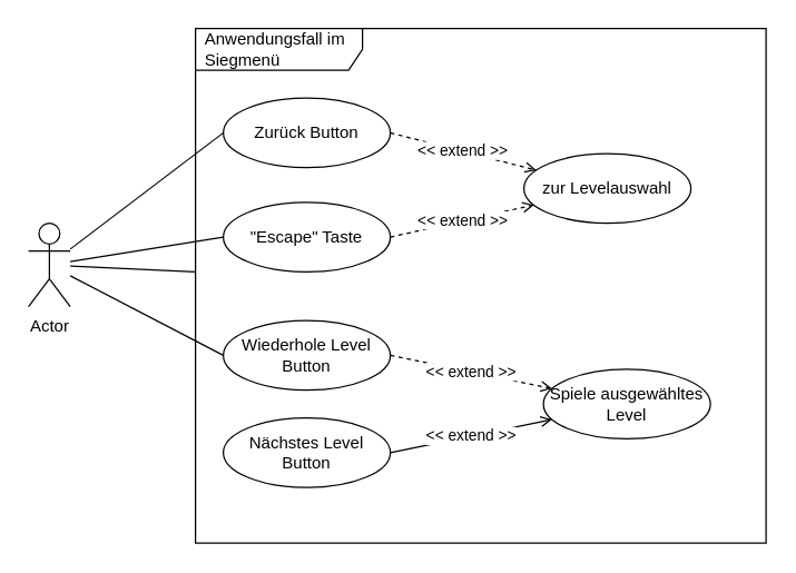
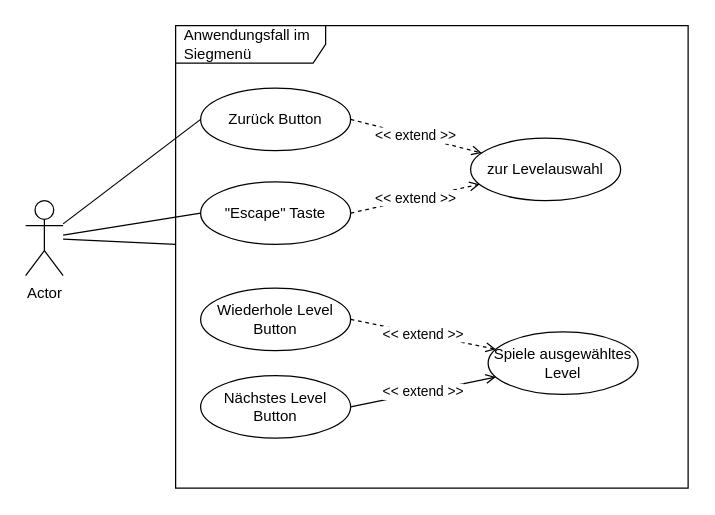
  <mxCell id="0" />
  <mxCell id="1" parent="0" />
  <mxCell id="2" value="Actor" style="shape=umlActor;verticalLabelPosition=bottom;verticalAlign=top;html=1;outlineConnect=0;" vertex="1" parent="1"><mxGeometry x="20" y="160" width="30" height="60" as="geometry" /></mxCell>
  <mxCell id="3" value="Anwendungsfall im Siegmenü" style="shape=umlFrame;whiteSpace=wrap;html=1;width=120;height=30;boundedLbl=1;verticalAlign=middle;align=left;spacingLeft=5;" vertex="1" parent="1"><mxGeometry x="140" y="20" width="410" height="370" as="geometry" /></mxCell>
  <mxCell id="4" value="Zurück Button" style="ellipse;whiteSpace=wrap;html=1;" vertex="1" parent="1"><mxGeometry x="160" y="70" width="120" height="50" as="geometry" /></mxCell>
  <mxCell id="5" value="zur Levelauswahl" style="ellipse;whiteSpace=wrap;html=1;" vertex="1" parent="1"><mxGeometry x="376" y="110" width="120" height="50" as="geometry" /></mxCell>
  <mxCell id="6" value="&quot;Escape&quot; Taste" style="ellipse;whiteSpace=wrap;html=1;" vertex="1" parent="1"><mxGeometry x="160" y="145" width="120" height="50" as="geometry" /></mxCell>
  <mxCell id="7" value="&amp;lt;&amp;lt; extend &amp;gt;&amp;gt;" style="endArrow=open;dashed=1;html=1;rounded=0;endFill=0;exitX=1;exitY=0.5;exitDx=0;exitDy=0;" edge="1" parent="1" source="4" target="5"><mxGeometry width="50" height="50" relative="1" as="geometry"><mxPoint x="316" y="285" as="sourcePoint" /><mxPoint x="492.805" y="323.436" as="targetPoint" /></mxGeometry></mxCell>
  <mxCell id="8" value="&amp;lt;&amp;lt; extend &amp;gt;&amp;gt;" style="endArrow=open;dashed=1;html=1;rounded=0;endFill=0;exitX=1;exitY=0.5;exitDx=0;exitDy=0;" edge="1" parent="1" source="6" target="5"><mxGeometry width="50" height="50" relative="1" as="geometry"><mxPoint x="290" y="105" as="sourcePoint" /><mxPoint x="394.901" y="131.898" as="targetPoint" /></mxGeometry></mxCell>
  <mxCell id="9" value="Wiederhole Level Button" style="ellipse;whiteSpace=wrap;html=1;" vertex="1" parent="1"><mxGeometry x="160" y="230" width="120" height="50" as="geometry" /></mxCell>
  <mxCell id="10" value="Nächstes Level Button" style="ellipse;whiteSpace=wrap;html=1;" vertex="1" parent="1"><mxGeometry x="160" y="300" width="120" height="50" as="geometry" /></mxCell>
  <mxCell id="11" value="Spiele ausgewähltes Level" style="ellipse;whiteSpace=wrap;html=1;" vertex="1" parent="1"><mxGeometry x="390" y="265" width="120" height="50" as="geometry" /></mxCell>
  <mxCell id="12" value="&amp;lt;&amp;lt; extend &amp;gt;&amp;gt;" style="endArrow=open;dashed=0;html=1;rounded=0;endFill=0;exitX=1;exitY=0.5;exitDx=0;exitDy=0;" edge="1" parent="1" source="10" target="11"><mxGeometry width="50" height="50" relative="1" as="geometry"><mxPoint x="290" y="180" as="sourcePoint" /><mxPoint x="393.172" y="156.852" as="targetPoint" /></mxGeometry></mxCell>
  <mxCell id="13" value="&amp;lt;&amp;lt; extend &amp;gt;&amp;gt;" style="endArrow=open;dashed=1;html=1;rounded=0;endFill=0;exitX=1;exitY=0.5;exitDx=0;exitDy=0;" edge="1" parent="1" source="9" target="11"><mxGeometry width="50" height="50" relative="1" as="geometry"><mxPoint x="290" y="350" as="sourcePoint" /><mxPoint x="406.208" y="326.075" as="targetPoint" /></mxGeometry></mxCell>
  <mxCell id="14" value="" style="endArrow=none;html=1;rounded=0;entryX=0;entryY=0.5;entryDx=0;entryDy=0;" edge="1" parent="1" source="2" target="4"><mxGeometry width="50" height="50" relative="1" as="geometry"><mxPoint x="290" y="200" as="sourcePoint" /><mxPoint x="340" y="150" as="targetPoint" /></mxGeometry></mxCell>
  <mxCell id="15" value="" style="endArrow=none;html=1;rounded=0;entryX=0;entryY=0.5;entryDx=0;entryDy=0;" edge="1" parent="1" source="2" target="6"><mxGeometry width="50" height="50" relative="1" as="geometry"><mxPoint x="60" y="127" as="sourcePoint" /><mxPoint x="170" y="105" as="targetPoint" /></mxGeometry></mxCell>
- <mxCell id="16" value="" style="endArrow=none;html=1;rounded=0;entryX=0;entryY=0.5;entryDx=0;entryDy=0;" edge="1" parent="1" source="2" target="9"><mxGeometry width="50" height="50" relative="1" as="geometry"><mxPoint x="70" y="137" as="sourcePoint" /><mxPoint x="180" y="115" as="targetPoint" /></mxGeometry></mxCell>
  <mxCell id="17" value="" style="endArrow=none;html=1;rounded=0;" edge="1" parent="1" source="2" target="3"><mxGeometry width="50" height="50" relative="1" as="geometry"><mxPoint x="80" y="147" as="sourcePoint" /><mxPoint x="190" y="125" as="targetPoint" /></mxGeometry></mxCell>
